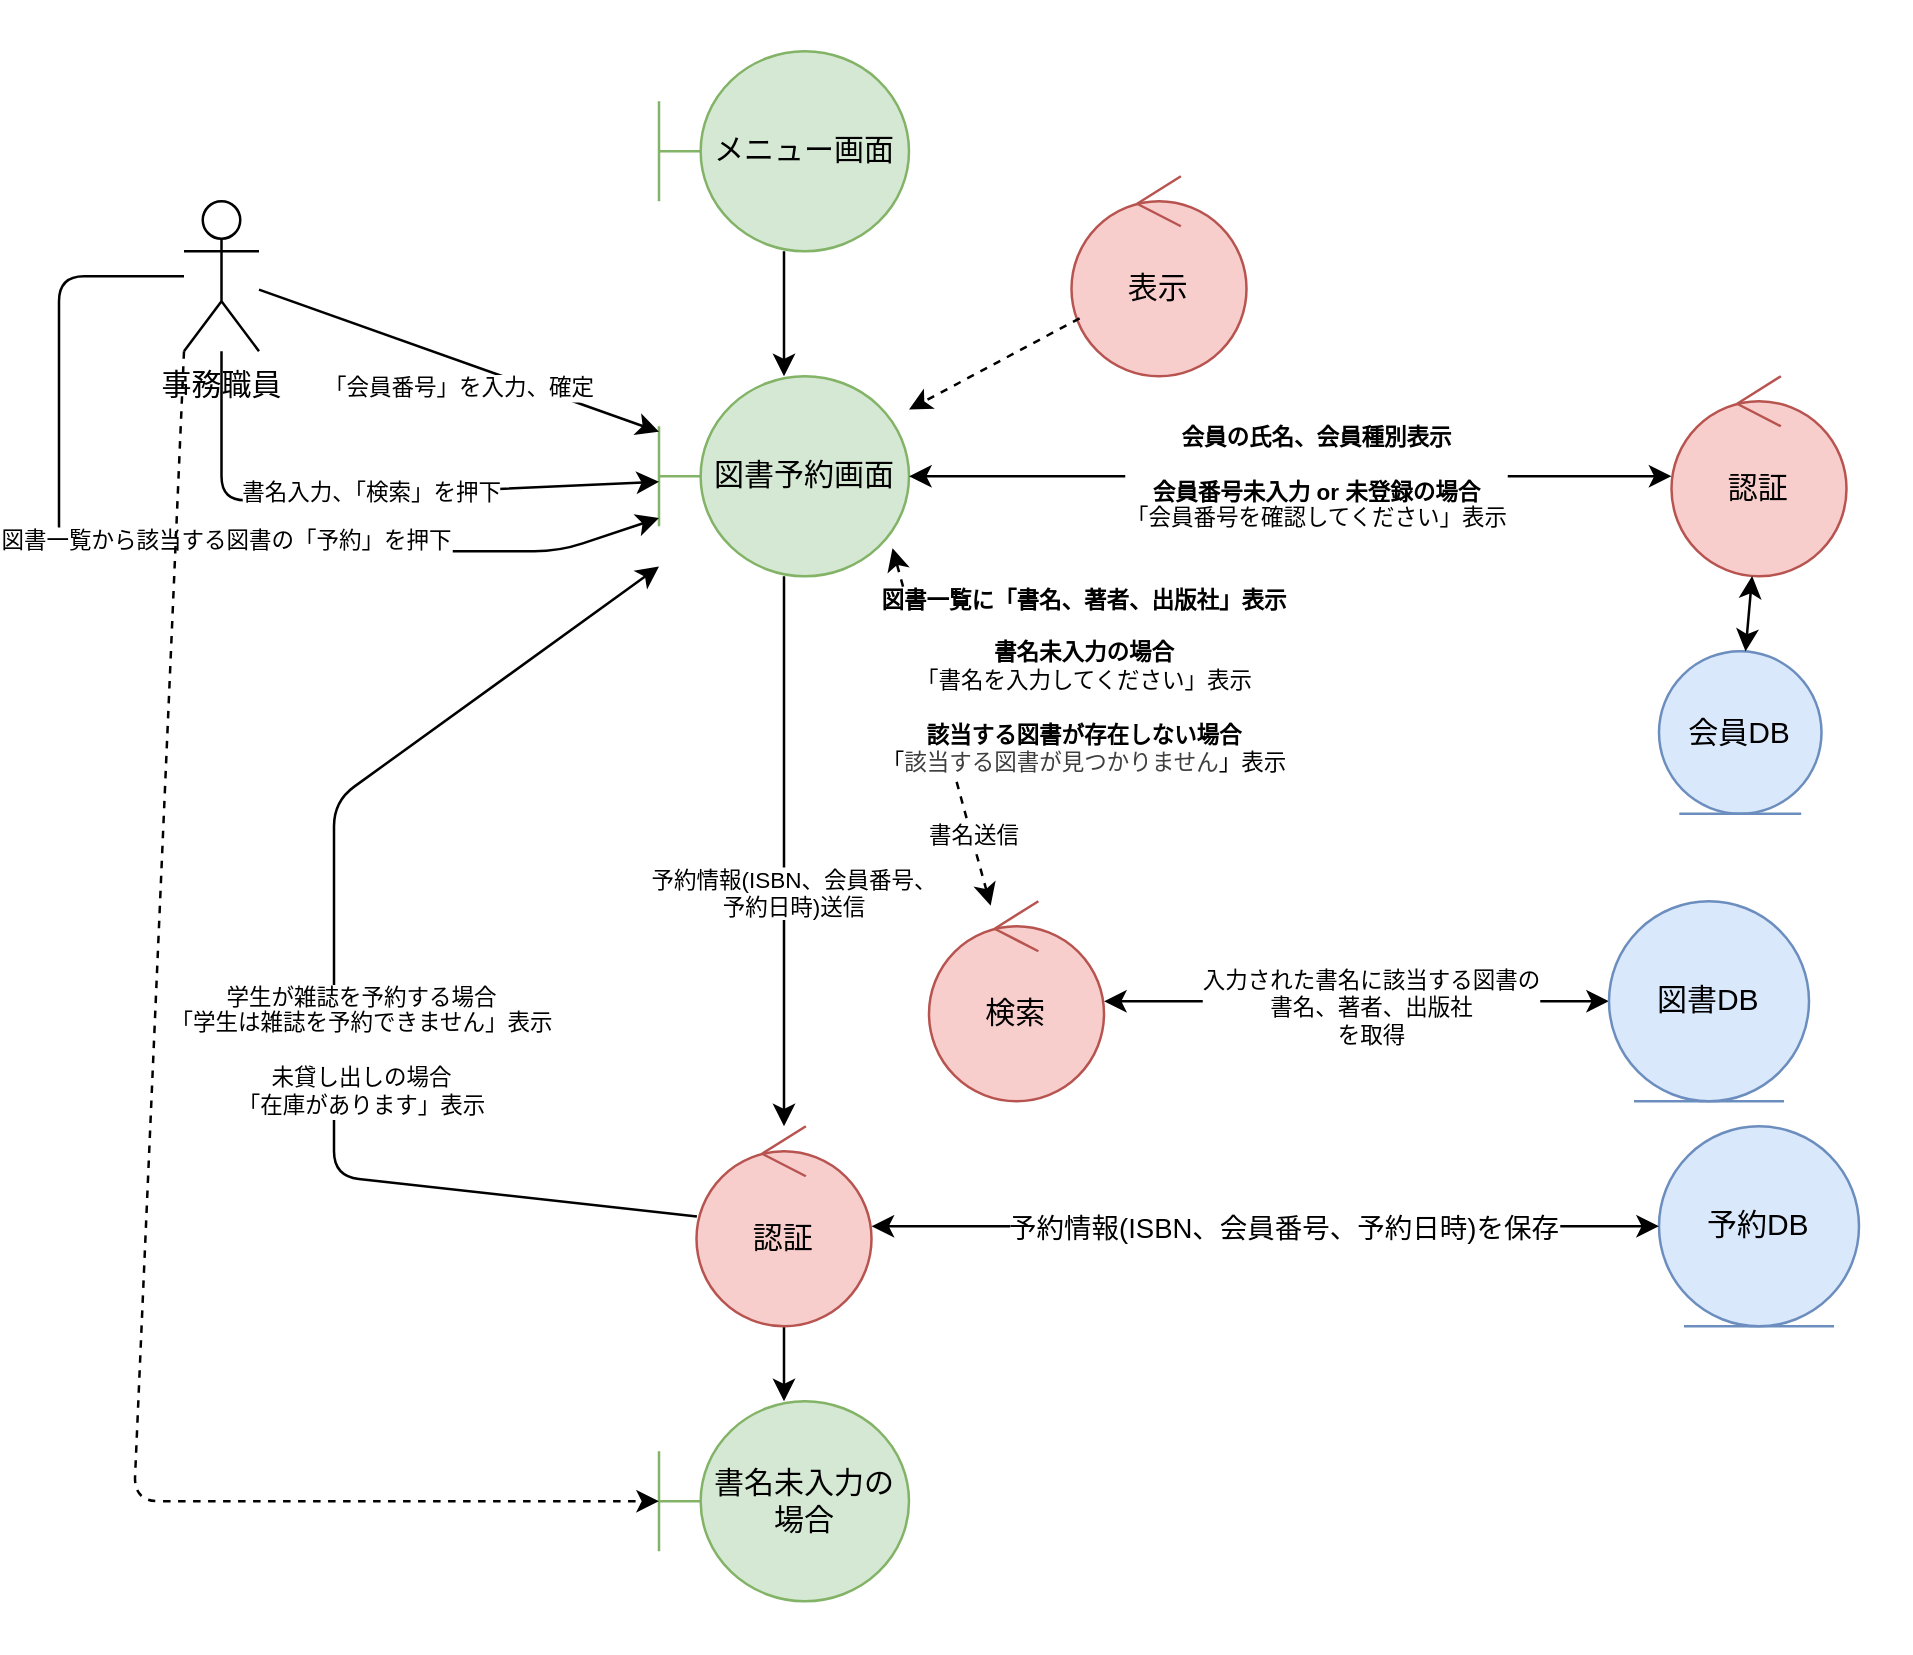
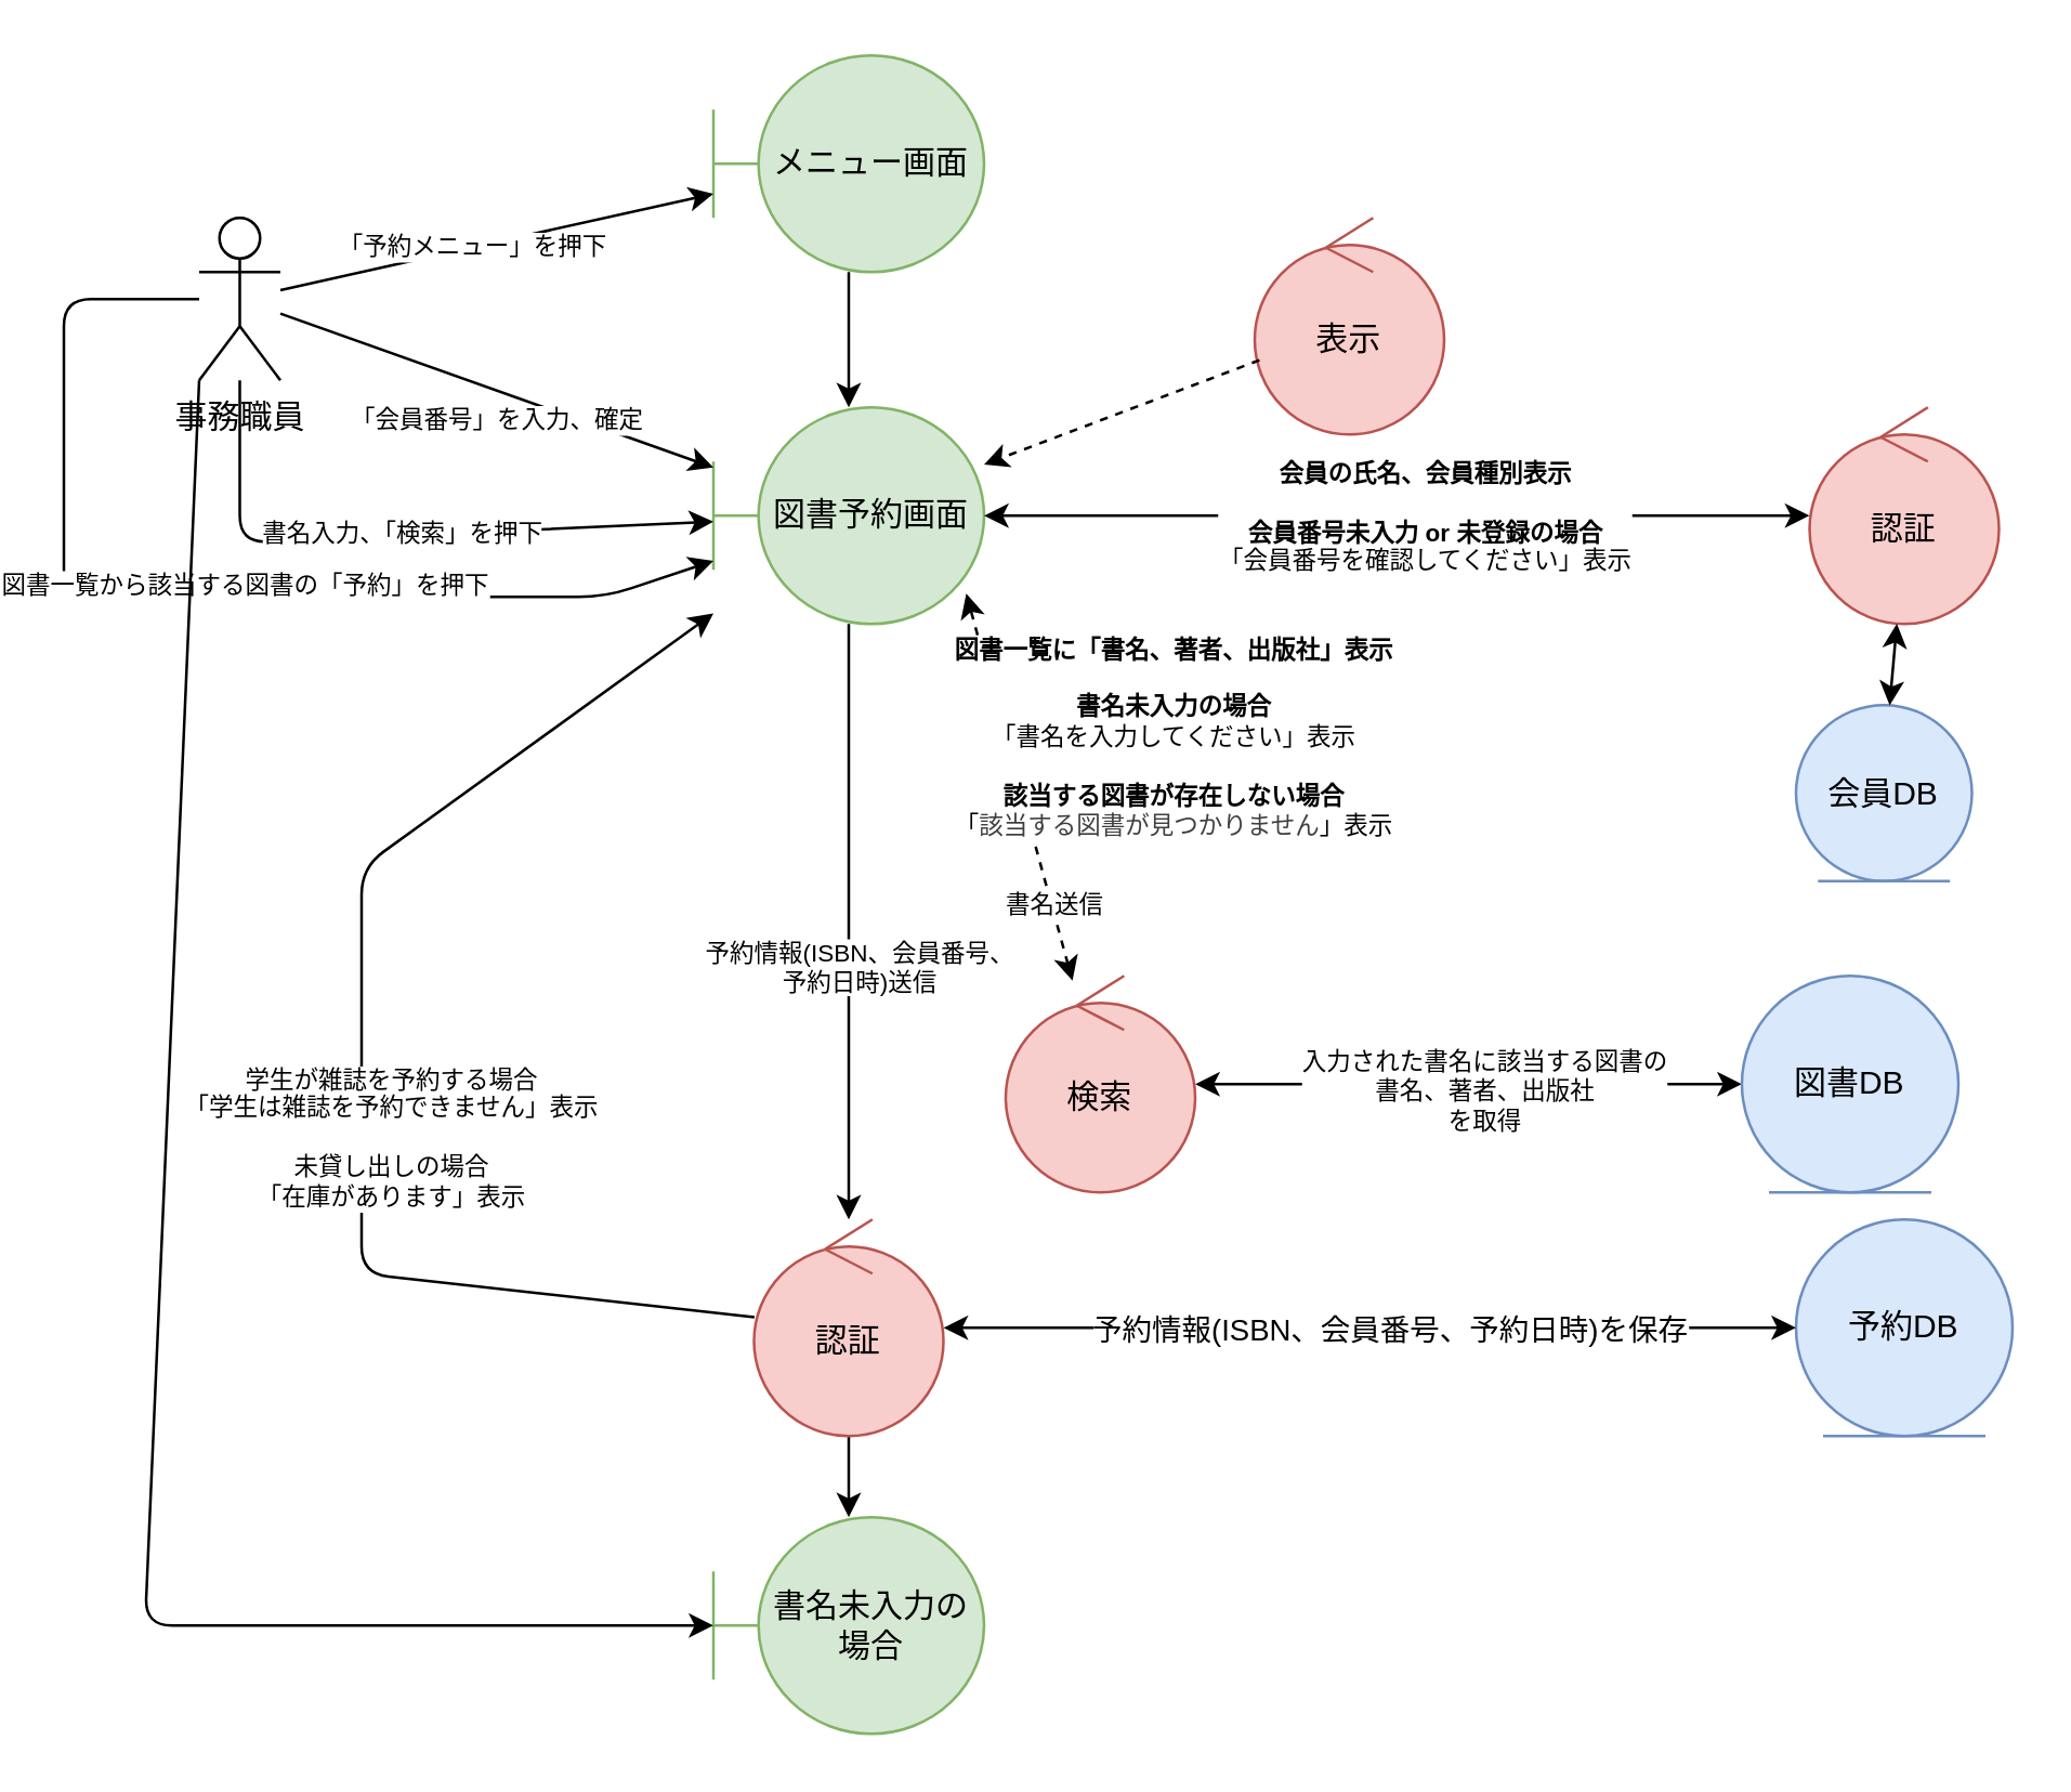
  <mxCell id="0" />
  <mxCell id="1" parent="0" />
  <mxCell id="2" value="事務職員" style="shape=umlActor;verticalLabelPosition=bottom;verticalAlign=top;html=1;outlineConnect=0;" parent="1" vertex="1"><mxGeometry x="70" y="80" width="30" height="60" as="geometry" /></mxCell>
  <mxCell id="3" value="メニュー画面" style="shape=umlBoundary;whiteSpace=wrap;html=1;fillColor=#d5e8d4;strokeColor=#82b366;" parent="1" vertex="1"><mxGeometry x="260" y="20" width="100" height="80" as="geometry" /></mxCell>
+ <mxCell id="4" value="" style="endArrow=classic;html=1;" parent="1" source="2" target="3" edge="1"><mxGeometry width="50" height="50" relative="1" as="geometry"><mxPoint x="180" y="150" as="sourcePoint" /><mxPoint x="230" y="100" as="targetPoint" /></mxGeometry></mxCell>
+ <mxCell id="5" value="「予約メニュー」を押下" style="edgeLabel;html=1;align=center;verticalAlign=middle;resizable=0;points=[];fontSize=9;" parent="4" vertex="1" connectable="0"><mxGeometry x="-0.198" relative="1" as="geometry"><mxPoint x="6" y="-2" as="offset" /></mxGeometry></mxCell>
  <mxCell id="6" value="予約DB" style="ellipse;shape=umlEntity;whiteSpace=wrap;html=1;fillColor=#dae8fc;strokeColor=#6c8ebf;" parent="1" vertex="1"><mxGeometry x="660" y="450" width="80" height="80" as="geometry" /></mxCell>
- <mxCell id="7" value="表示" style="ellipse;shape=umlControl;whiteSpace=wrap;html=1;fillColor=#f8cecc;strokeColor=#b85450;" parent="1" vertex="1"><mxGeometry x="425" y="70" width="70" height="80" as="geometry" /></mxCell>
+ <mxCell id="7" value="表示" style="ellipse;shape=umlControl;whiteSpace=wrap;html=1;fillColor=#f8cecc;strokeColor=#b85450;" parent="1" vertex="1"><mxGeometry x="460" y="80" width="70" height="80" as="geometry" /></mxCell>
  <mxCell id="8" value="" style="endArrow=classic;html=1;" parent="1" source="3" target="10" edge="1"><mxGeometry width="50" height="50" relative="1" as="geometry"><mxPoint x="490" y="90" as="sourcePoint" /><mxPoint x="540" y="40" as="targetPoint" /></mxGeometry></mxCell>
  <mxCell id="9" value="" style="endArrow=classic;html=1;dashed=1;" parent="1" source="7" target="10" edge="1"><mxGeometry width="50" height="50" relative="1" as="geometry"><mxPoint x="350" y="160" as="sourcePoint" /><mxPoint x="390" y="190" as="targetPoint" /></mxGeometry></mxCell>
  <mxCell id="10" value="図書予約画面" style="shape=umlBoundary;whiteSpace=wrap;html=1;fillColor=#d5e8d4;strokeColor=#82b366;" parent="1" vertex="1"><mxGeometry x="260" y="150" width="100" height="80" as="geometry" /></mxCell>
  <mxCell id="11" value="" style="endArrow=classic;html=1;" parent="1" source="2" target="10" edge="1"><mxGeometry width="50" height="50" relative="1" as="geometry"><mxPoint x="170" y="160" as="sourcePoint" /><mxPoint x="220" y="110" as="targetPoint" /></mxGeometry></mxCell>
  <mxCell id="12" value="「会員番号」を入力、確定" style="edgeLabel;html=1;align=center;verticalAlign=middle;resizable=0;points=[];fontSize=9;" parent="11" vertex="1" connectable="0"><mxGeometry x="-0.156" y="4" relative="1" as="geometry"><mxPoint x="10" y="19" as="offset" /></mxGeometry></mxCell>
  <mxCell id="13" value="認証" style="ellipse;shape=umlControl;whiteSpace=wrap;html=1;fillColor=#f8cecc;strokeColor=#b85450;" parent="1" vertex="1"><mxGeometry x="665" y="150" width="70" height="80" as="geometry" /></mxCell>
  <mxCell id="14" value="" style="endArrow=classic;startArrow=classic;html=1;" parent="1" source="10" target="13" edge="1"><mxGeometry width="50" height="50" relative="1" as="geometry"><mxPoint x="400" y="160" as="sourcePoint" /><mxPoint x="450" y="110" as="targetPoint" /></mxGeometry></mxCell>
  <mxCell id="15" value="&lt;div&gt;&lt;span style=&quot;background-color: light-dark(#ffffff, var(--ge-dark-color, #121212));&quot;&gt;&lt;font&gt;&lt;b&gt;会員の氏名、会員種別表示&lt;/b&gt;&lt;/font&gt;&lt;/span&gt;&lt;/div&gt;&lt;div&gt;&lt;span style=&quot;background-color: light-dark(#ffffff, var(--ge-dark-color, #121212));&quot;&gt;&lt;font&gt;&lt;br&gt;&lt;/font&gt;&lt;/span&gt;&lt;/div&gt;&lt;div&gt;&lt;span style=&quot;background-color: light-dark(#ffffff, var(--ge-dark-color, #121212));&quot;&gt;&lt;font&gt;&lt;b&gt;会員番号未入力 or 未登録の場合&lt;/b&gt;&lt;/font&gt;&lt;/span&gt;&lt;/div&gt;&lt;div&gt;&lt;span style=&quot;background-color: light-dark(#ffffff, var(--ge-dark-color, #121212));&quot;&gt;&lt;font&gt;「会員番号を確認してください」表示&lt;/font&gt;&lt;/span&gt;&lt;/div&gt;" style="edgeLabel;html=1;align=center;verticalAlign=middle;resizable=0;points=[];fontSize=9;" parent="14" vertex="1" connectable="0"><mxGeometry x="-0.031" relative="1" as="geometry"><mxPoint x="14" as="offset" /></mxGeometry></mxCell>
  <mxCell id="16" value="" style="endArrow=classic;html=1;" parent="1" source="2" target="10" edge="1"><mxGeometry width="50" height="50" relative="1" as="geometry"><mxPoint x="70" y="260" as="sourcePoint" /><mxPoint x="120" y="210" as="targetPoint" /><Array as="points"><mxPoint x="85" y="200" /></Array></mxGeometry></mxCell>
  <mxCell id="17" value="書名入力、「検索」を押下" style="edgeLabel;html=1;align=center;verticalAlign=middle;resizable=0;points=[];fontSize=9;" parent="16" vertex="1" connectable="0"><mxGeometry x="0.02" y="1" relative="1" as="geometry"><mxPoint as="offset" /></mxGeometry></mxCell>
  <mxCell id="18" value="検索" style="ellipse;shape=umlControl;whiteSpace=wrap;html=1;fillColor=#f8cecc;strokeColor=#b85450;" parent="1" vertex="1"><mxGeometry x="368" y="360" width="70" height="80" as="geometry" /></mxCell>
  <mxCell id="19" value="" style="endArrow=classic;startArrow=classic;html=1;" parent="1" source="18" target="36" edge="1"><mxGeometry width="50" height="50" relative="1" as="geometry"><mxPoint x="410" y="310" as="sourcePoint" /><mxPoint x="630" y="350" as="targetPoint" /></mxGeometry></mxCell>
  <mxCell id="20" value="&lt;font&gt;入力された書名に該当する図書の&lt;/font&gt;&lt;div&gt;&lt;font&gt;書名、著者、出版社&lt;/font&gt;&lt;/div&gt;&lt;div&gt;&lt;font&gt;を取得&lt;/font&gt;&lt;/div&gt;" style="edgeLabel;html=1;align=center;verticalAlign=middle;resizable=0;points=[];fontSize=9;" parent="19" vertex="1" connectable="0"><mxGeometry x="0.045" y="-2" relative="1" as="geometry"><mxPoint as="offset" /></mxGeometry></mxCell>
  <mxCell id="21" value="" style="endArrow=classic;startArrow=classic;html=1;entryX=0.934;entryY=0.86;entryDx=0;entryDy=0;entryPerimeter=0;dashed=1;" parent="1" source="18" target="10" edge="1"><mxGeometry width="50" height="50" relative="1" as="geometry"><mxPoint x="410" y="310" as="sourcePoint" /><mxPoint x="460" y="260" as="targetPoint" /></mxGeometry></mxCell>
  <mxCell id="22" value="&lt;div&gt;&lt;b&gt;図書一覧に「書名、著者、出版社」表示&lt;/b&gt;&lt;/div&gt;&lt;div&gt;&lt;br&gt;&lt;/div&gt;&lt;b&gt;書名未入力の場合&lt;/b&gt;&lt;div&gt;「書名を入力してください」表示&lt;/div&gt;&lt;div&gt;&lt;br&gt;&lt;/div&gt;&lt;div&gt;&lt;b&gt;該当する図書が存在しない場合&lt;/b&gt;&lt;/div&gt;&lt;div&gt;「&lt;span style=&quot;color: rgb(63, 63, 63); background-color: light-dark(#ffffff, var(--ge-dark-color, #121212));&quot;&gt;該当する図書が見つかりません&lt;/span&gt;&lt;span style=&quot;background-color: light-dark(#ffffff, var(--ge-dark-color, #121212));&quot;&gt;」表示&lt;/span&gt;&lt;/div&gt;" style="edgeLabel;html=1;align=center;verticalAlign=middle;resizable=0;points=[];fontSize=9;" parent="21" vertex="1" connectable="0"><mxGeometry x="0.565" relative="1" as="geometry"><mxPoint x="68" y="22" as="offset" /></mxGeometry></mxCell>
  <mxCell id="23" value="書名送信" style="edgeLabel;html=1;align=center;verticalAlign=middle;resizable=0;points=[];fontSize=9;" parent="21" vertex="1" connectable="0"><mxGeometry x="-0.6" y="-1" relative="1" as="geometry"><mxPoint y="1" as="offset" /></mxGeometry></mxCell>
  <mxCell id="24" value="" style="endArrow=classic;html=1;" parent="1" source="2" target="10" edge="1"><mxGeometry width="50" height="50" relative="1" as="geometry"><mxPoint x="250" y="250" as="sourcePoint" /><mxPoint x="300" y="200" as="targetPoint" /><Array as="points"><mxPoint x="20" y="110" /><mxPoint x="20" y="220" /><mxPoint x="220" y="220" /></Array></mxGeometry></mxCell>
  <mxCell id="25" value="図書一覧から該当する図書の「予約」を押下" style="edgeLabel;html=1;align=center;verticalAlign=middle;resizable=0;points=[];fontSize=9;" parent="24" vertex="1" connectable="0"><mxGeometry x="-0.092" y="5" relative="1" as="geometry"><mxPoint x="43" as="offset" /></mxGeometry></mxCell>
  <mxCell id="26" value="" style="edgeStyle=none;html=1;" parent="1" source="27" target="30" edge="1"><mxGeometry relative="1" as="geometry" /></mxCell>
  <mxCell id="27" value="認証" style="ellipse;shape=umlControl;whiteSpace=wrap;html=1;fillColor=#f8cecc;strokeColor=#b85450;" parent="1" vertex="1"><mxGeometry x="275" y="450" width="70" height="80" as="geometry" /></mxCell>
  <mxCell id="28" value="" style="endArrow=classic;html=1;" parent="1" source="10" target="27" edge="1"><mxGeometry width="50" height="50" relative="1" as="geometry"><mxPoint x="300" y="360" as="sourcePoint" /><mxPoint x="350" y="310" as="targetPoint" /></mxGeometry></mxCell>
  <mxCell id="29" value="予約情報(ISBN、会員番号、&lt;div&gt;予約日時)送信&lt;/div&gt;" style="edgeLabel;html=1;align=center;verticalAlign=middle;resizable=0;points=[];fontSize=9;" parent="28" vertex="1" connectable="0"><mxGeometry x="0.024" relative="1" as="geometry"><mxPoint x="3" y="13" as="offset" /></mxGeometry></mxCell>
  <mxCell id="30" value="書名未入力の場合" style="shape=umlBoundary;whiteSpace=wrap;html=1;fillColor=#d5e8d4;strokeColor=#82b366;" parent="1" vertex="1"><mxGeometry x="260" y="560" width="100" height="80" as="geometry" /></mxCell>
  <mxCell id="31" value="" style="endArrow=classic;startArrow=classic;html=1;" parent="1" source="27" target="6" edge="1"><mxGeometry width="50" height="50" relative="1" as="geometry"><mxPoint x="430" y="360" as="sourcePoint" /><mxPoint x="480" y="310" as="targetPoint" /><Array as="points" /></mxGeometry></mxCell>
  <mxCell id="32" value="予約情報(ISBN、会員番号、予約日時)を保存" style="edgeLabel;html=1;align=center;verticalAlign=middle;resizable=0;points=[];" parent="31" vertex="1" connectable="0"><mxGeometry x="-0.2" relative="1" as="geometry"><mxPoint x="38" as="offset" /></mxGeometry></mxCell>
  <mxCell id="33" value="" style="endArrow=classic;html=1;" parent="1" source="27" target="10" edge="1"><mxGeometry width="50" height="50" relative="1" as="geometry"><mxPoint x="110" y="380" as="sourcePoint" /><mxPoint x="320" y="140" as="targetPoint" /><Array as="points"><mxPoint x="130" y="470" /><mxPoint x="130" y="320" /></Array></mxGeometry></mxCell>
  <mxCell id="34" value="&lt;div&gt;学生が雑誌を予約する場合&lt;/div&gt;「学生は雑誌を予約できません」表示&lt;div&gt;&lt;br&gt;&lt;/div&gt;&lt;div&gt;未貸し出しの場合&lt;/div&gt;&lt;div&gt;「在庫があります」表示&lt;/div&gt;" style="edgeLabel;html=1;align=center;verticalAlign=middle;resizable=0;points=[];fontSize=9;" parent="33" vertex="1" connectable="0"><mxGeometry x="0.091" y="-1" relative="1" as="geometry"><mxPoint x="9" y="52" as="offset" /></mxGeometry></mxCell>
- <mxCell id="35" value="" style="endArrow=classic;html=1;exitX=0;exitY=1;exitDx=0;exitDy=0;exitPerimeter=0;dashed=1;" parent="1" source="2" target="30" edge="1"><mxGeometry width="50" height="50" relative="1" as="geometry"><mxPoint x="40" y="402.381" as="sourcePoint" /><mxPoint x="280" y="420" as="targetPoint" /><Array as="points"><mxPoint x="50" y="600" /></Array></mxGeometry></mxCell>
+ <mxCell id="35" value="" style="endArrow=classic;html=1;exitX=0;exitY=1;exitDx=0;exitDy=0;exitPerimeter=0;" parent="1" source="2" target="30" edge="1"><mxGeometry width="50" height="50" relative="1" as="geometry"><mxPoint x="40" y="402.381" as="sourcePoint" /><mxPoint x="280" y="420" as="targetPoint" /><Array as="points"><mxPoint x="50" y="600" /></Array></mxGeometry></mxCell>
  <mxCell id="36" value="図書DB" style="ellipse;shape=umlEntity;whiteSpace=wrap;html=1;fillColor=#dae8fc;strokeColor=#6c8ebf;" vertex="1" parent="1"><mxGeometry x="640" y="360" width="80" height="80" as="geometry" /></mxCell>
  <mxCell id="37" value="会員DB" style="ellipse;shape=umlEntity;whiteSpace=wrap;html=1;fillColor=#dae8fc;strokeColor=#6c8ebf;" vertex="1" parent="1"><mxGeometry x="660" y="260" width="65" height="65" as="geometry" /></mxCell>
  <mxCell id="38" value="" style="endArrow=classic;startArrow=classic;html=1;" edge="1" parent="1" source="37" target="13"><mxGeometry width="50" height="50" relative="1" as="geometry"><mxPoint x="550" y="250" as="sourcePoint" /><mxPoint x="600" y="200" as="targetPoint" /></mxGeometry></mxCell>
